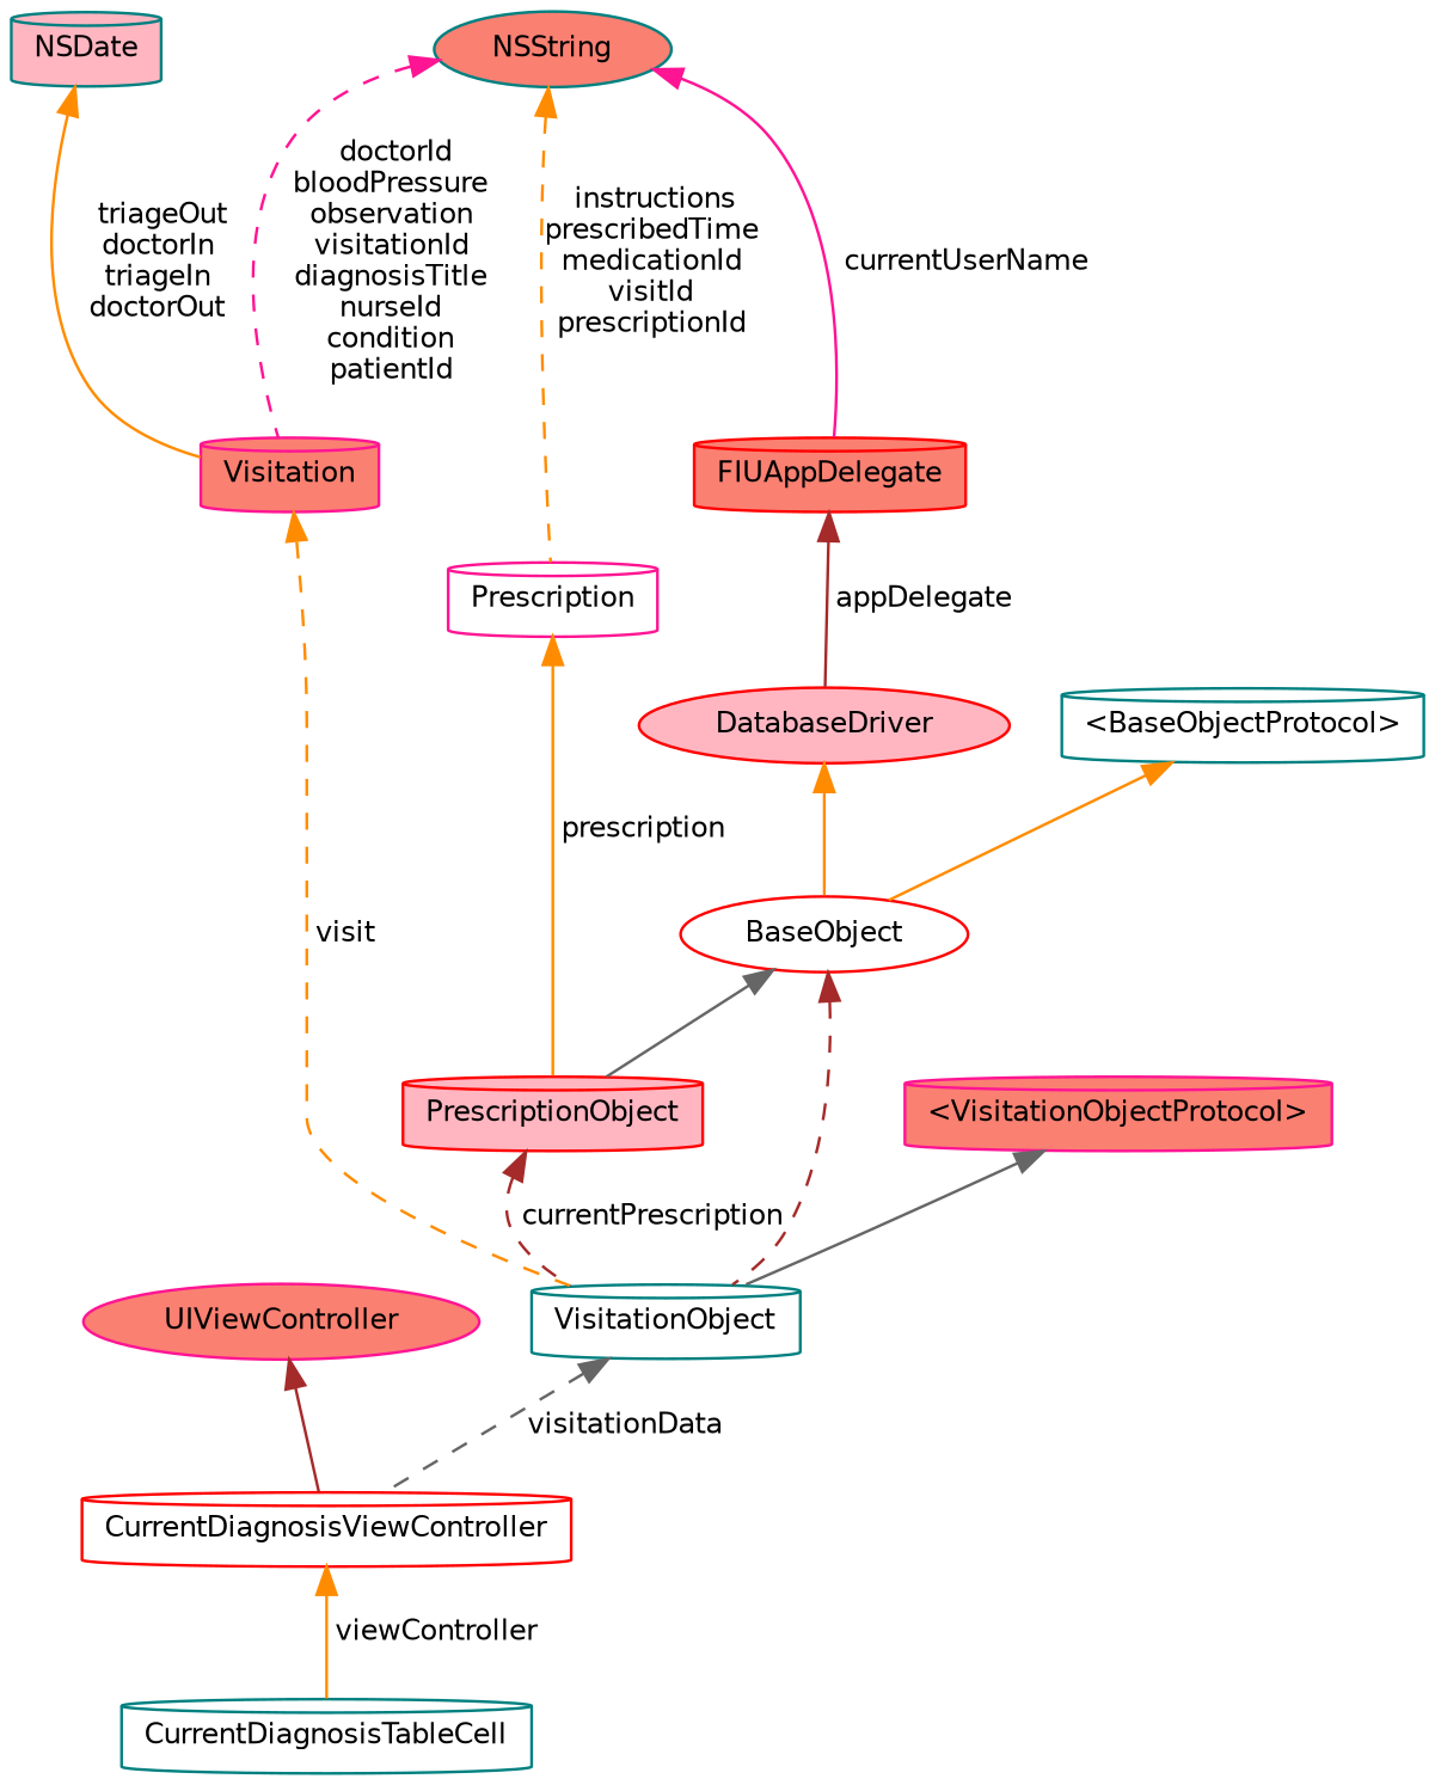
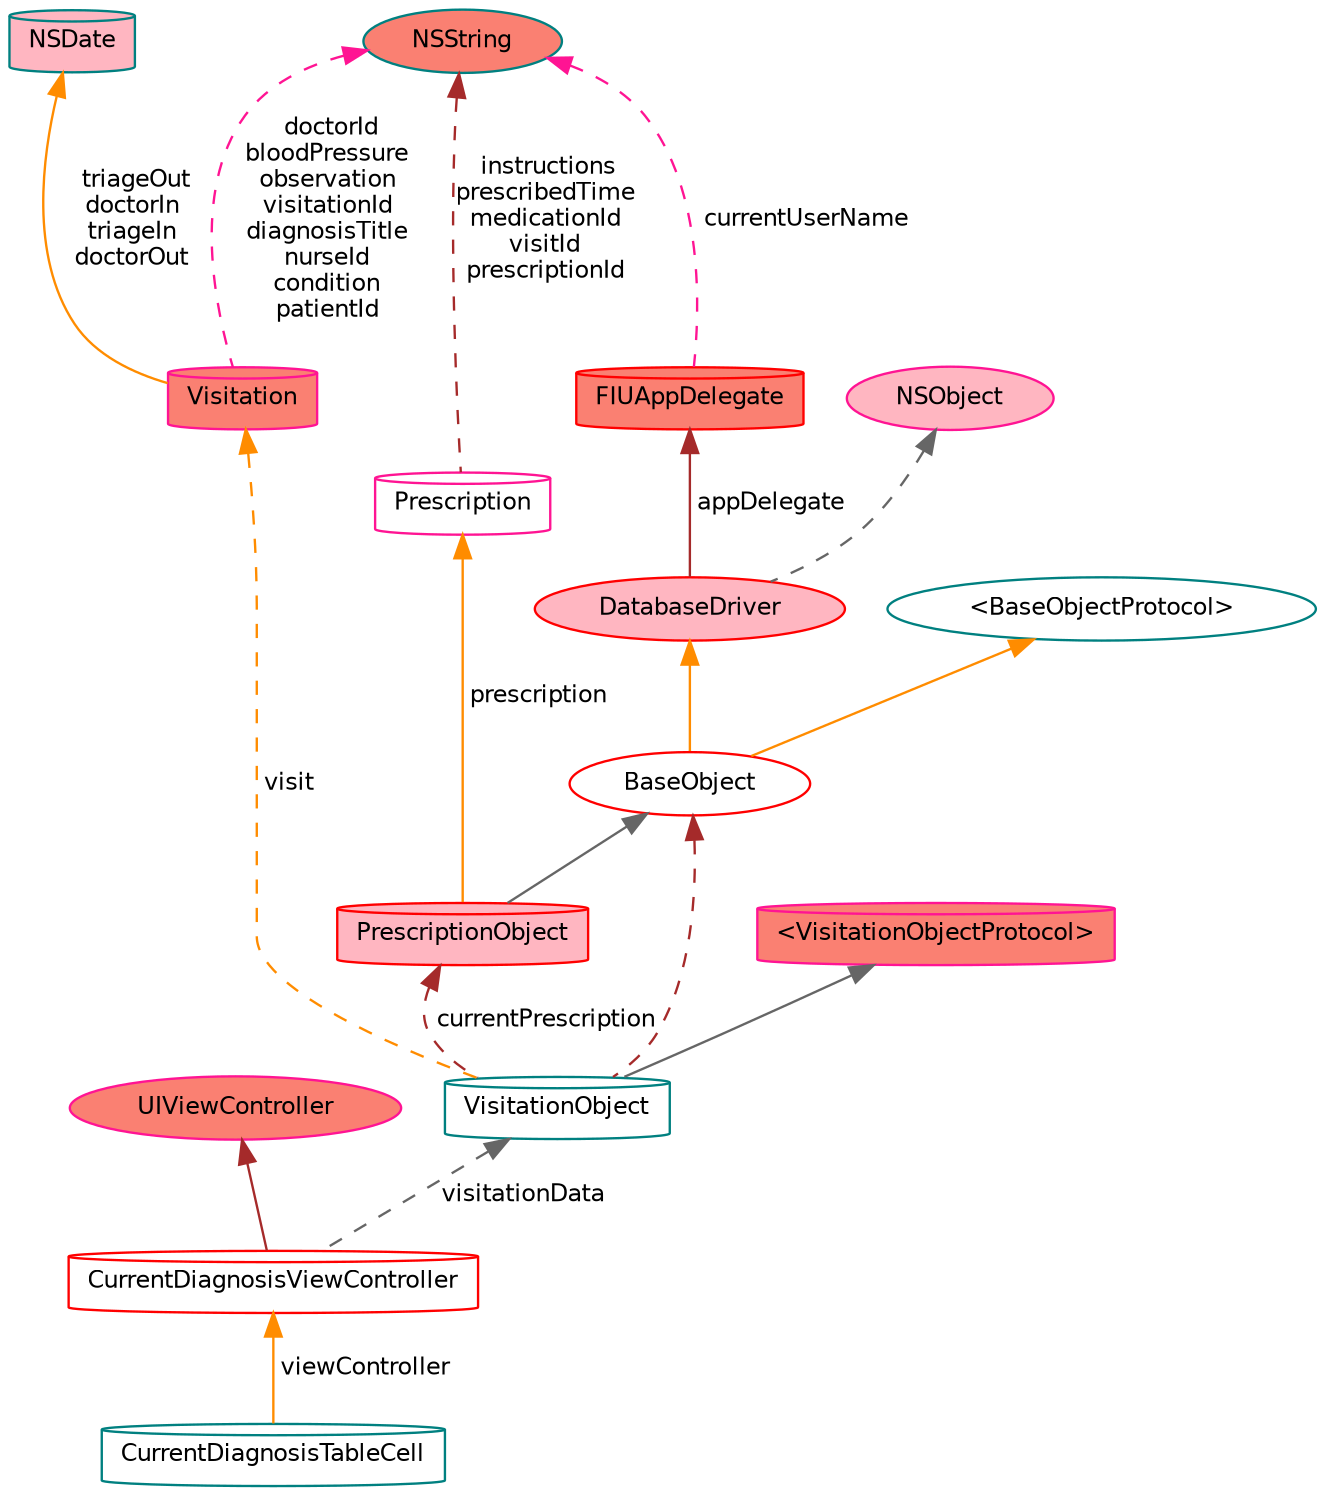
  digraph {
    node [color=teal fillcolor=white fontname=Helvetica fontsize=10 shape=cylinder style=filled]
    edge [color=darkorange dir=back fontname=Helvetica fontsize=10 labelfontname=Helvetica labelfontsize=10 style=solid]
    n1 [fontcolor=black height=0.2 label=CurrentDiagnosisTableCell width=0.4]
    n2 [color=red height=0.2 label=CurrentDiagnosisViewController width=0.4]
    n3 [color=deeppink fillcolor=salmon height=0.2 label=UIViewController shape=ellipse width=0.4]
    n4 [height=0.2 label=VisitationObject width=0.4]
    n5 [color=red height=0.2 label=BaseObject shape=ellipse width=0.4]
    n6 [color=red fillcolor=lightpink height=0.2 label=PrescriptionObject width=0.4]
    n7 [color=red fillcolor=lightpink height=0.2 label=DatabaseDriver shape=ellipse width=0.4]
+   n8 [color=deeppink fillcolor=lightpink height=0.2 label=NSObject shape=ellipse width=0.4]
    n9 [color=red fillcolor=salmon height=0.2 label=FIUAppDelegate width=0.4]
    n10 [fillcolor=salmon height=0.2 label=NSString shape=ellipse width=0.4]
    n11 [color=deeppink height=0.2 label=Prescription width=0.4]
    n12 [color=deeppink fillcolor=salmon height=0.2 label=Visitation width=0.4]
-   n13 [height=0.2 label="\<BaseObjectProtocol\>" width=0.4]
+   n13 [height=0.2 label="\<BaseObjectProtocol\>" shape=ellipse width=0.4]
    n14 [color=deeppink fillcolor=salmon height=0.2 label="\<VisitationObjectProtocol\>" width=0.4]
    n15 [fillcolor=lightpink height=0.2 label=NSDate width=0.4]
    n2 -> n1 [label=" viewController"]
    n3 -> n2 [color=brown]
    n4 -> n2 [color=gray40 label=" visitationData" style=dashed]
    n5 -> n4 [color=brown style=dashed]
    n5 -> n6 [color=gray40]
    n6 -> n4 [color=brown label=" currentPrescription" style=dashed]
    n7 -> n5
+   n8 -> n7 [color=gray40 style=dashed]
    n9 -> n7 [color=brown label=" appDelegate"]
-   n10 -> n9 [color=deeppink label=" currentUserName"]
-   n10 -> n11 [label=" instructions\nprescribedTime\nmedicationId\nvisitId\nprescriptionId" style=dashed]
+   n10 -> n9 [color=deeppink label=" currentUserName" style=dashed]
+   n10 -> n11 [color=brown label=" instructions\nprescribedTime\nmedicationId\nvisitId\nprescriptionId" style=dashed]
    n10 -> n12 [color=deeppink label=" doctorId\nbloodPressure\nobservation\nvisitationId\ndiagnosisTitle\nnurseId\ncondition\npatientId" style=dashed]
    n11 -> n6 [label=" prescription"]
    n12 -> n4 [label=" visit" style=dashed]
    n13 -> n5
    n14 -> n4 [color=gray40]
    n15 -> n12 [label=" triageOut\ndoctorIn\ntriageIn\ndoctorOut"]
  }
